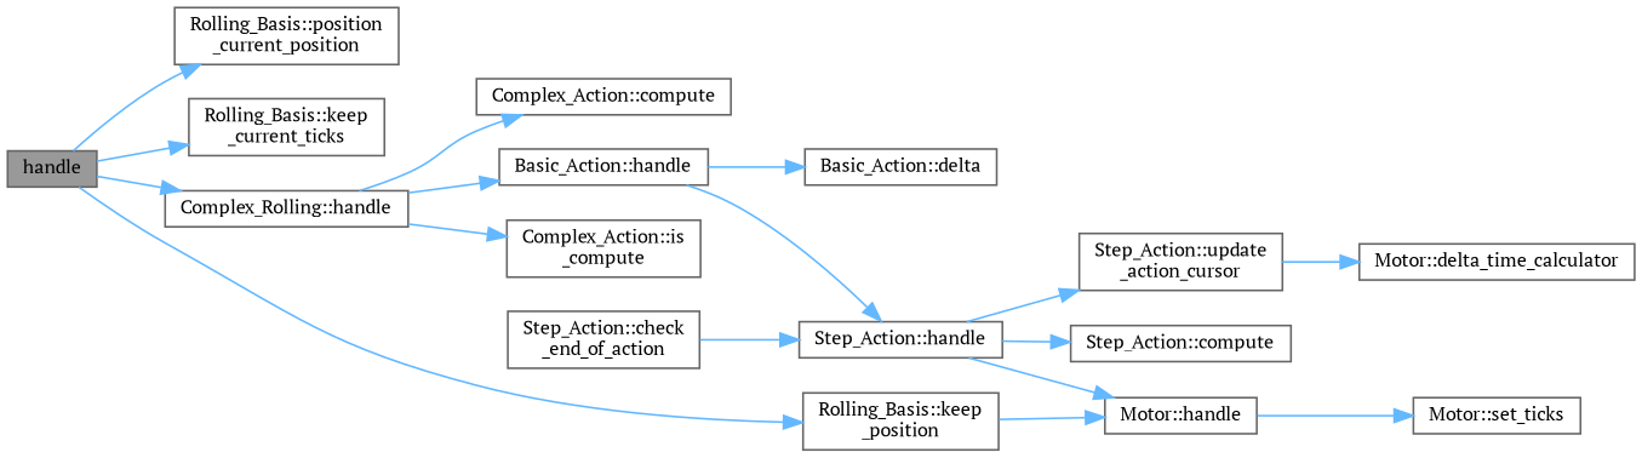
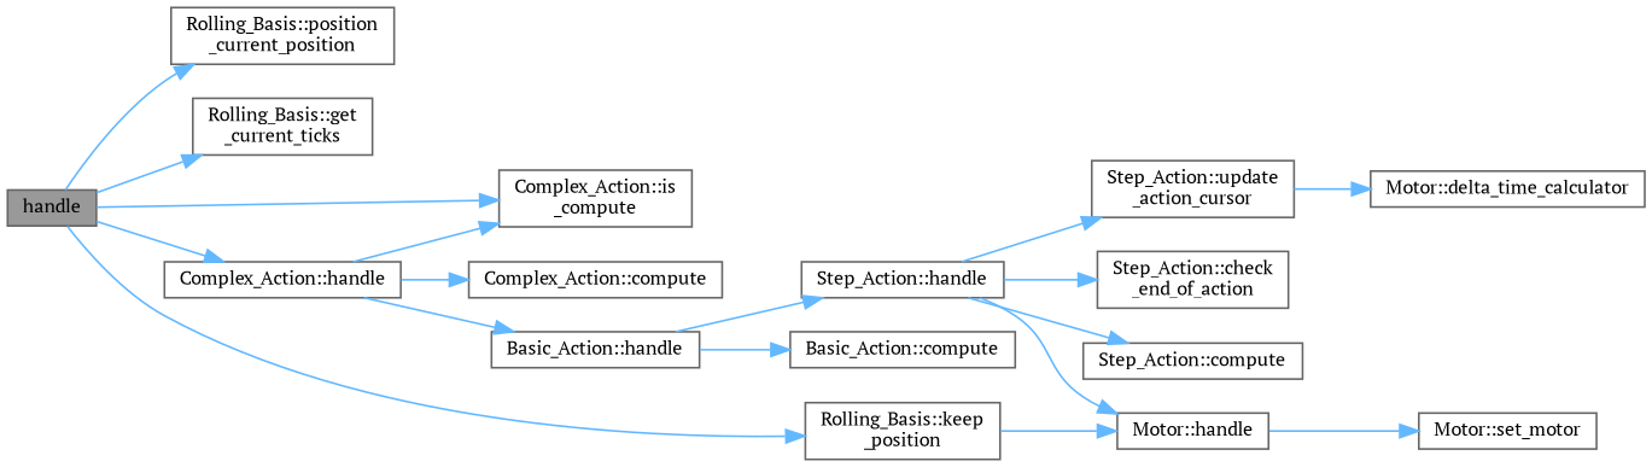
  digraph {
    fontname="PT Serif"
    rankdir=LR
    node [color=grey40 fillcolor=white fontname="PT Serif" fontsize=10 shape=box style=filled]
    edge [color=steelblue1 fontname="PT Serif" fontsize=10 labelfontname=Helvetica labelfontsize=10 style=solid]
    n1 [color=gray40 fillcolor=grey60 fontcolor=black height=0.2 label=handle width=0.4]
    n2 [height=0.2 label="Rolling_Basis::position\l_current_position" width=0.4]
-   n3 [height=0.2 label="Rolling_Basis::keep\l_current_ticks" width=0.4]
-   n4 [height=0.2 label="Complex_Rolling::handle" width=0.4]
+   n3 [height=0.2 label="Rolling_Basis::get\l_current_ticks" width=0.4]
+   n4 [height=0.2 label="Complex_Action::handle" width=0.4]
    n5 [height=0.2 label="Complex_Action::is\l_compute" width=0.4]
    n6 [height=0.2 label="Rolling_Basis::keep\l_position" width=0.4]
    n7 [height=0.2 label="Complex_Action::compute" width=0.4]
    n8 [height=0.2 label="Basic_Action::handle" width=0.4]
    n9 [height=0.2 label="Motor::handle" width=0.4]
-   n10 [height=0.2 label="Basic_Action::delta" width=0.4]
+   n10 [height=0.2 label="Basic_Action::compute" width=0.4]
    n11 [height=0.2 label="Step_Action::handle" width=0.4]
    n12 [height=0.2 label="Step_Action::check\l_end_of_action" width=0.4]
    n13 [height=0.2 label="Step_Action::compute" width=0.4]
    n14 [height=0.2 label="Step_Action::update\l_action_cursor" width=0.4]
-   n15 [height=0.2 label="Motor::set_ticks" width=0.4]
+   n15 [height=0.2 label="Motor::set_motor" width=0.4]
    n16 [height=0.2 label="Motor::delta_time_calculator" width=0.4]
    n1 -> n2
    n1 -> n3
    n1 -> n4
+   n1 -> n5
    n1 -> n6
    n4 -> n5
    n4 -> n7
    n4 -> n8
    n6 -> n9
    n8 -> n10
    n8 -> n11
    n9 -> n15
    n11 -> n9
-   n12 -> n11
+   n11 -> n12
    n11 -> n13
    n11 -> n14
    n14 -> n16
  }
